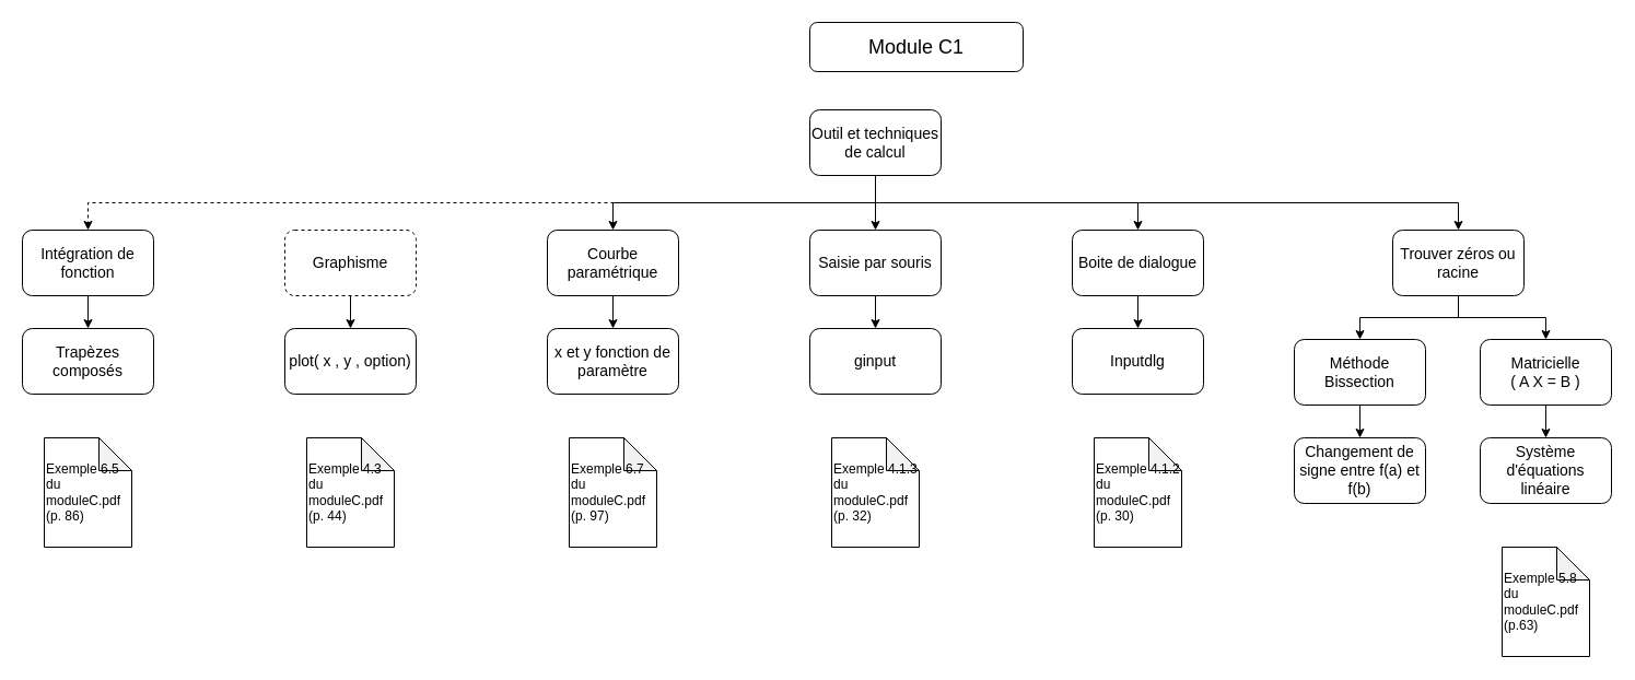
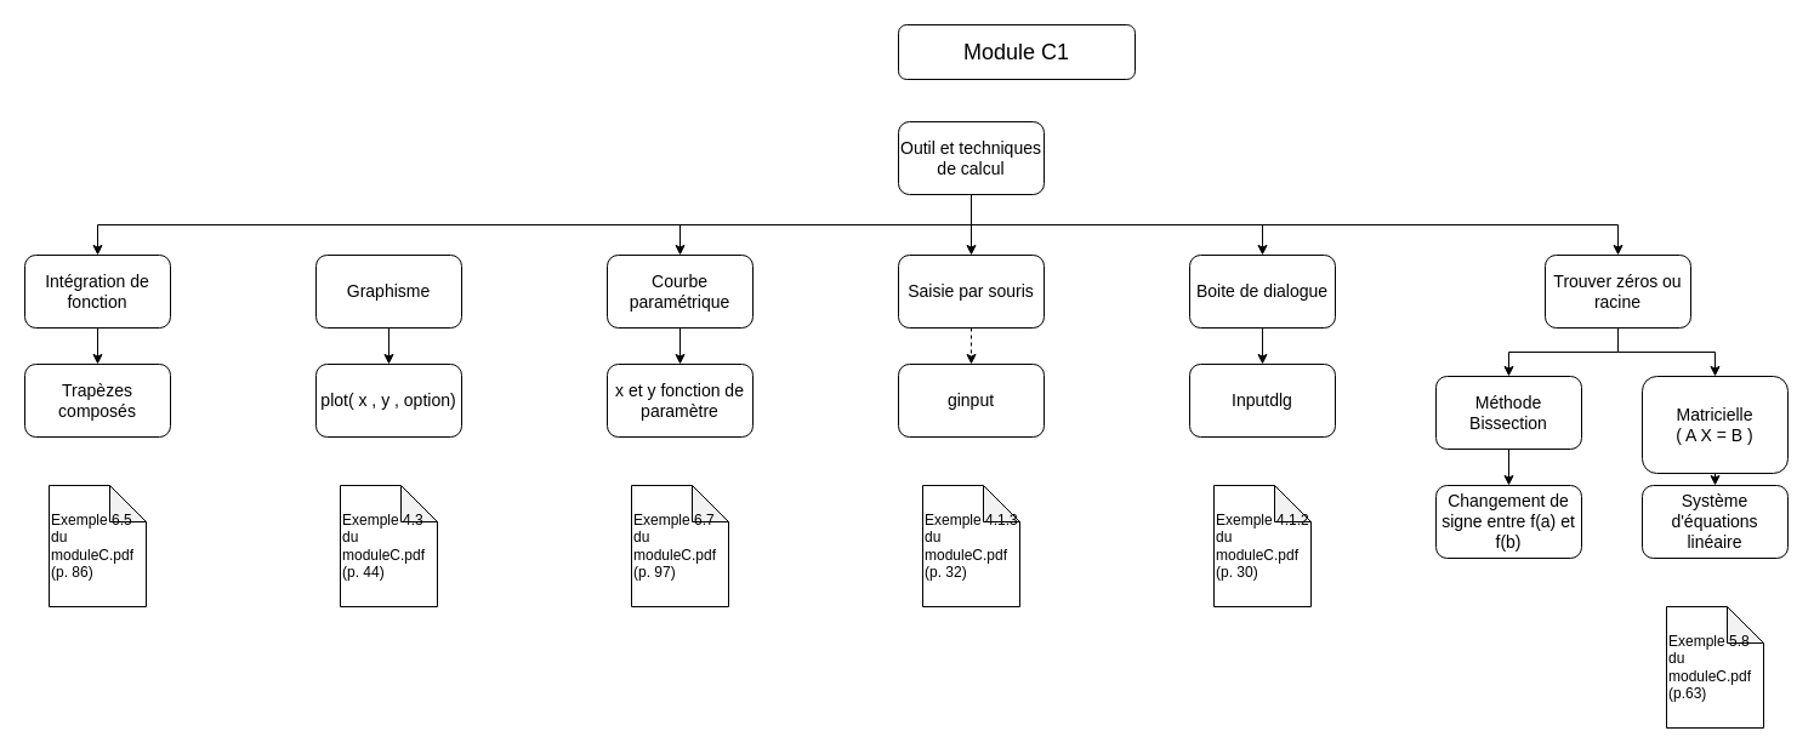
  <mxCell id="0" style=";html=1;" />
  <mxCell id="1" style=";html=1;" parent="0" />
  <mxCell id="2" value="&lt;font style=&quot;font-size: 18px&quot;&gt;Module C1&lt;/font&gt;" style="rounded=1;whiteSpace=wrap;html=1;" parent="1" vertex="1"><mxGeometry x="740" y="20" width="195" height="45" as="geometry" /></mxCell>
  <mxCell id="3" style="edgeStyle=orthogonalEdgeStyle;rounded=0;orthogonalLoop=1;jettySize=auto;html=1;exitX=0.5;exitY=1;exitDx=0;exitDy=0;entryX=0.5;entryY=0;entryDx=0;entryDy=0;" parent="1" source="8" target="12" edge="1"><mxGeometry relative="1" as="geometry" /></mxCell>
  <mxCell id="4" style="edgeStyle=orthogonalEdgeStyle;rounded=0;orthogonalLoop=1;jettySize=auto;html=1;exitX=0.5;exitY=1;exitDx=0;exitDy=0;entryX=0.5;entryY=0;entryDx=0;entryDy=0;" parent="1" source="8" target="10" edge="1"><mxGeometry relative="1" as="geometry" /></mxCell>
  <mxCell id="5" style="edgeStyle=orthogonalEdgeStyle;rounded=0;orthogonalLoop=1;jettySize=auto;html=1;exitX=0.5;exitY=1;exitDx=0;exitDy=0;entryX=0.5;entryY=0;entryDx=0;entryDy=0;" parent="1" source="8" target="14" edge="1"><mxGeometry relative="1" as="geometry" /></mxCell>
  <mxCell id="6" style="edgeStyle=orthogonalEdgeStyle;rounded=0;orthogonalLoop=1;jettySize=auto;html=1;exitX=0.5;exitY=1;exitDx=0;exitDy=0;entryX=0.5;entryY=0;entryDx=0;entryDy=0;" parent="1" source="8" target="21" edge="1"><mxGeometry relative="1" as="geometry" /></mxCell>
- <mxCell id="7" style="edgeStyle=orthogonalEdgeStyle;rounded=0;orthogonalLoop=1;jettySize=auto;html=1;exitX=0.5;exitY=1;exitDx=0;exitDy=0;entryX=0.5;entryY=0;entryDx=0;entryDy=0;dashed=1;" parent="1" source="8" target="31" edge="1"><mxGeometry relative="1" as="geometry" /></mxCell>
+ <mxCell id="7" style="edgeStyle=orthogonalEdgeStyle;rounded=0;orthogonalLoop=1;jettySize=auto;html=1;exitX=0.5;exitY=1;exitDx=0;exitDy=0;entryX=0.5;entryY=0;entryDx=0;entryDy=0;" parent="1" source="8" target="31" edge="1"><mxGeometry relative="1" as="geometry" /></mxCell>
  <mxCell id="8" value="&lt;div style=&quot;font-size: 14px&quot;&gt;&lt;font style=&quot;font-size: 14px&quot;&gt;Outil et techniques&lt;/font&gt;&lt;/div&gt;&lt;div style=&quot;font-size: 14px&quot;&gt;&lt;font style=&quot;font-size: 14px&quot;&gt;de calcul&lt;/font&gt;&lt;font style=&quot;font-size: 14px&quot;&gt;&lt;br&gt;&lt;/font&gt;&lt;/div&gt;" style="rounded=1;whiteSpace=wrap;html=1;" parent="1" vertex="1"><mxGeometry x="740" y="100" width="120" height="60" as="geometry" /></mxCell>
  <mxCell id="9" style="edgeStyle=orthogonalEdgeStyle;rounded=0;orthogonalLoop=1;jettySize=auto;html=1;exitX=0.5;exitY=1;exitDx=0;exitDy=0;entryX=0.5;entryY=0;entryDx=0;entryDy=0;" parent="1" source="10" target="22" edge="1"><mxGeometry relative="1" as="geometry" /></mxCell>
  <mxCell id="10" value="&lt;font style=&quot;font-size: 14px&quot;&gt;Boite de dialogue&lt;/font&gt;" style="rounded=1;whiteSpace=wrap;html=1;" parent="1" vertex="1"><mxGeometry x="980" y="210" width="120" height="60" as="geometry" /></mxCell>
- <mxCell id="11" style="edgeStyle=orthogonalEdgeStyle;rounded=0;orthogonalLoop=1;jettySize=auto;html=1;exitX=0.5;exitY=1;exitDx=0;exitDy=0;entryX=0.5;entryY=0;entryDx=0;entryDy=0;" parent="1" source="12" target="23" edge="1"><mxGeometry relative="1" as="geometry" /></mxCell>
+ <mxCell id="11" style="edgeStyle=orthogonalEdgeStyle;rounded=0;orthogonalLoop=1;jettySize=auto;html=1;exitX=0.5;exitY=1;exitDx=0;exitDy=0;entryX=0.5;entryY=0;entryDx=0;entryDy=0;dashed=1;" parent="1" source="12" target="23" edge="1"><mxGeometry relative="1" as="geometry" /></mxCell>
  <mxCell id="12" value="&lt;font style=&quot;font-size: 14px&quot;&gt;Saisie par souris&lt;/font&gt;" style="rounded=1;whiteSpace=wrap;html=1;" parent="1" vertex="1"><mxGeometry x="740" y="210" width="120" height="60" as="geometry" /></mxCell>
  <mxCell id="13" style="edgeStyle=orthogonalEdgeStyle;rounded=0;orthogonalLoop=1;jettySize=auto;html=1;exitX=0.5;exitY=1;exitDx=0;exitDy=0;entryX=0.5;entryY=0;entryDx=0;entryDy=0;" parent="1" source="14" target="24" edge="1"><mxGeometry relative="1" as="geometry" /></mxCell>
  <mxCell id="14" value="&lt;font style=&quot;font-size: 14px&quot;&gt;Courbe paramétrique&lt;/font&gt;" style="rounded=1;whiteSpace=wrap;html=1;" parent="1" vertex="1"><mxGeometry x="500" y="210" width="120" height="60" as="geometry" /></mxCell>
  <mxCell id="15" style="edgeStyle=orthogonalEdgeStyle;rounded=0;orthogonalLoop=1;jettySize=auto;html=1;exitX=0.5;exitY=1;exitDx=0;exitDy=0;entryX=0.5;entryY=0;entryDx=0;entryDy=0;" parent="1" source="16" target="29" edge="1"><mxGeometry relative="1" as="geometry" /></mxCell>
  <mxCell id="16" value="&lt;font style=&quot;font-size: 14px&quot;&gt;Méthode Bissection&lt;/font&gt;" style="rounded=1;whiteSpace=wrap;html=1;" parent="1" vertex="1"><mxGeometry x="1183" y="310" width="120" height="60" as="geometry" /></mxCell>
  <mxCell id="17" style="edgeStyle=orthogonalEdgeStyle;rounded=0;orthogonalLoop=1;jettySize=auto;html=1;exitX=0.5;exitY=1;exitDx=0;exitDy=0;entryX=0.5;entryY=0;entryDx=0;entryDy=0;" parent="1" source="18" target="25" edge="1"><mxGeometry relative="1" as="geometry" /></mxCell>
- <mxCell id="18" value="&lt;font style=&quot;font-size: 14px&quot;&gt;Graphisme&lt;/font&gt;" style="rounded=1;whiteSpace=wrap;html=1;dashed=1;" parent="1" vertex="1"><mxGeometry x="260" y="210" width="120" height="60" as="geometry" /></mxCell>
+ <mxCell id="18" value="&lt;font style=&quot;font-size: 14px&quot;&gt;Graphisme&lt;/font&gt;" style="rounded=1;whiteSpace=wrap;html=1;" parent="1" vertex="1"><mxGeometry x="260" y="210" width="120" height="60" as="geometry" /></mxCell>
  <mxCell id="19" style="edgeStyle=orthogonalEdgeStyle;rounded=0;orthogonalLoop=1;jettySize=auto;html=1;exitX=0.5;exitY=1;exitDx=0;exitDy=0;entryX=0.5;entryY=0;entryDx=0;entryDy=0;" parent="1" source="21" target="16" edge="1"><mxGeometry relative="1" as="geometry" /></mxCell>
  <mxCell id="20" style="edgeStyle=orthogonalEdgeStyle;rounded=0;orthogonalLoop=1;jettySize=auto;html=1;exitX=0.5;exitY=1;exitDx=0;exitDy=0;entryX=0.5;entryY=0;entryDx=0;entryDy=0;" parent="1" source="21" target="27" edge="1"><mxGeometry relative="1" as="geometry" /></mxCell>
  <mxCell id="21" value="&lt;font style=&quot;font-size: 14px&quot;&gt;Trouver zéros ou racine&lt;/font&gt;" style="rounded=1;whiteSpace=wrap;html=1;" parent="1" vertex="1"><mxGeometry x="1273" y="210" width="120" height="60" as="geometry" /></mxCell>
  <mxCell id="22" value="&lt;font style=&quot;font-size: 14px&quot;&gt;Inputdlg&lt;/font&gt;" style="rounded=1;whiteSpace=wrap;html=1;" parent="1" vertex="1"><mxGeometry x="980" y="300" width="120" height="60" as="geometry" /></mxCell>
  <mxCell id="23" value="&lt;font style=&quot;font-size: 14px&quot;&gt;ginput&lt;/font&gt;" style="rounded=1;whiteSpace=wrap;html=1;" parent="1" vertex="1"><mxGeometry x="740" y="300" width="120" height="60" as="geometry" /></mxCell>
  <mxCell id="24" value="&lt;font style=&quot;font-size: 14px&quot;&gt;x et y fonction de paramètre&lt;/font&gt;" style="rounded=1;whiteSpace=wrap;html=1;" parent="1" vertex="1"><mxGeometry x="500" y="300" width="120" height="60" as="geometry" /></mxCell>
  <mxCell id="25" value="&lt;font style=&quot;font-size: 14px&quot;&gt;plot( x , y , option)&lt;/font&gt;" style="rounded=1;whiteSpace=wrap;html=1;" parent="1" vertex="1"><mxGeometry x="260" y="300" width="120" height="60" as="geometry" /></mxCell>
  <mxCell id="26" style="edgeStyle=orthogonalEdgeStyle;rounded=0;orthogonalLoop=1;jettySize=auto;html=1;exitX=0.5;exitY=1;exitDx=0;exitDy=0;entryX=0.5;entryY=0;entryDx=0;entryDy=0;" parent="1" source="27" target="28" edge="1"><mxGeometry relative="1" as="geometry" /></mxCell>
- <mxCell id="27" value="&lt;font style=&quot;font-size: 14px&quot;&gt;Matricielle&lt;br&gt;( A X = B )&lt;br&gt;&lt;/font&gt;" style="rounded=1;whiteSpace=wrap;html=1;" parent="1" vertex="1"><mxGeometry x="1353" y="310" width="120" height="60" as="geometry" /></mxCell>
+ <mxCell id="27" value="&lt;font style=&quot;font-size: 14px&quot;&gt;Matricielle&lt;br&gt;( A X = B )&lt;br&gt;&lt;/font&gt;" style="rounded=1;whiteSpace=wrap;html=1;" parent="1" vertex="1"><mxGeometry x="1353" y="310" width="120" height="80" as="geometry" /></mxCell>
  <mxCell id="28" value="&lt;div style=&quot;font-size: 14px&quot;&gt;&lt;font style=&quot;font-size: 14px&quot;&gt;Système d'équations&lt;/font&gt;&lt;/div&gt;&lt;div style=&quot;font-size: 14px&quot;&gt;&lt;font style=&quot;font-size: 14px&quot;&gt;linéaire&lt;br&gt;&lt;/font&gt;&lt;/div&gt;" style="rounded=1;whiteSpace=wrap;html=1;" parent="1" vertex="1"><mxGeometry x="1353" y="400" width="120" height="60" as="geometry" /></mxCell>
  <mxCell id="29" value="&lt;font style=&quot;font-size: 14px&quot;&gt;Changement de signe entre f(a) et f(b)&lt;br&gt;&lt;/font&gt;" style="rounded=1;whiteSpace=wrap;html=1;" parent="1" vertex="1"><mxGeometry x="1183" y="400" width="120" height="60" as="geometry" /></mxCell>
  <mxCell id="30" style="edgeStyle=orthogonalEdgeStyle;rounded=0;orthogonalLoop=1;jettySize=auto;html=1;exitX=0.5;exitY=1;exitDx=0;exitDy=0;entryX=0.5;entryY=0;entryDx=0;entryDy=0;" parent="1" source="31" target="32" edge="1"><mxGeometry relative="1" as="geometry" /></mxCell>
  <mxCell id="31" value="&lt;font style=&quot;font-size: 14px&quot;&gt;Intégration de fonction&lt;br&gt;&lt;/font&gt;" style="rounded=1;whiteSpace=wrap;html=1;" parent="1" vertex="1"><mxGeometry x="20" y="210" width="120" height="60" as="geometry" /></mxCell>
  <mxCell id="32" value="&lt;font style=&quot;font-size: 14px&quot;&gt;Trapèzes composés&lt;br&gt;&lt;/font&gt;" style="rounded=1;whiteSpace=wrap;html=1;" parent="1" vertex="1"><mxGeometry x="20" y="300" width="120" height="60" as="geometry" /></mxCell>
  <mxCell id="33" value="&lt;div align=&quot;left&quot;&gt;Exemple 4.1.2 du moduleC.pdf (p. 30)&lt;/div&gt;" style="shape=note;whiteSpace=wrap;html=1;backgroundOutline=1;darkOpacity=0.05;align=left;" vertex="1" parent="1"><mxGeometry x="1000" y="400" width="80" height="100" as="geometry" /></mxCell>
  <mxCell id="34" value="&lt;div align=&quot;left&quot;&gt;Exemple 4.1.3 du moduleC.pdf (p. 32)&lt;br&gt;&lt;/div&gt;" style="shape=note;whiteSpace=wrap;html=1;backgroundOutline=1;darkOpacity=0.05;align=left;" vertex="1" parent="1"><mxGeometry x="760" y="400" width="80" height="100" as="geometry" /></mxCell>
  <mxCell id="35" value="&lt;div align=&quot;left&quot;&gt;Exemple 4.3 du moduleC.pdf (p. 44)&lt;br&gt;&lt;/div&gt;" style="shape=note;whiteSpace=wrap;html=1;backgroundOutline=1;darkOpacity=0.05;align=left;" vertex="1" parent="1"><mxGeometry x="280" y="400" width="80" height="100" as="geometry" /></mxCell>
  <mxCell id="36" value="&lt;div align=&quot;left&quot;&gt;Exemple 5.8 du moduleC.pdf (p.63)&lt;br&gt;&lt;/div&gt;" style="shape=note;whiteSpace=wrap;html=1;backgroundOutline=1;darkOpacity=0.05;align=left;" vertex="1" parent="1"><mxGeometry x="1373" y="500" width="80" height="100" as="geometry" /></mxCell>
  <mxCell id="37" value="&lt;div align=&quot;left&quot;&gt;Exemple 6.5 du moduleC.pdf (p. 86)&lt;br&gt;&lt;/div&gt;" style="shape=note;whiteSpace=wrap;html=1;backgroundOutline=1;darkOpacity=0.05;align=left;" vertex="1" parent="1"><mxGeometry x="40" y="400" width="80" height="100" as="geometry" /></mxCell>
  <mxCell id="38" value="&lt;div align=&quot;left&quot;&gt;Exemple 6.7 du moduleC.pdf (p. 97)&lt;br&gt;&lt;/div&gt;" style="shape=note;whiteSpace=wrap;html=1;backgroundOutline=1;darkOpacity=0.05;align=left;" vertex="1" parent="1"><mxGeometry x="520" y="400" width="80" height="100" as="geometry" /></mxCell>
